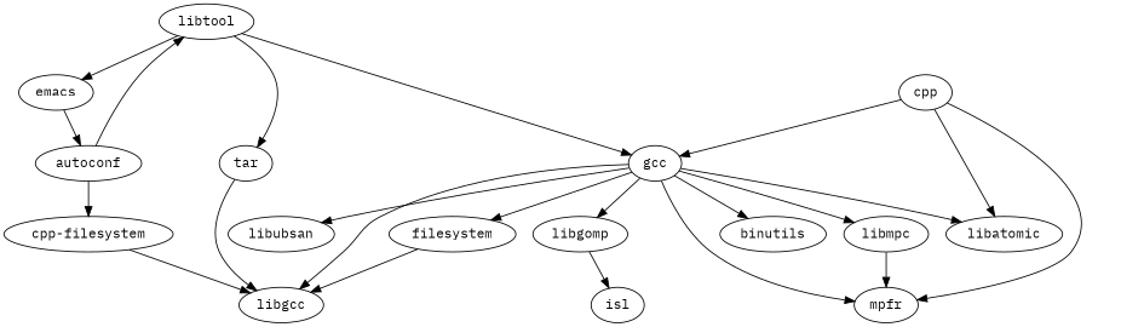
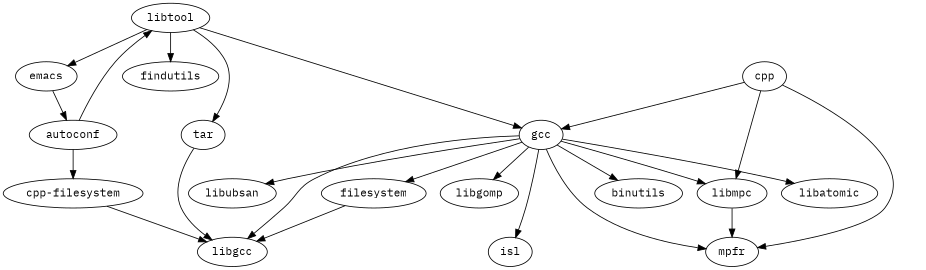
  strict digraph {
    fontname="IBM Plex Mono"
    node [fontname="IBM Plex Mono"]
    edge [fontname="IBM Plex Mono"]
    n1 [label="cpp-filesystem"]
    autoconf
    libtool
    libgcc
    n5 [label=emacs]
    cpp
    libmpc
    mpfr
    gcc
    binutils
    isl
    n12 [label=filesystem]
    libatomic
    libgomp
    libubsan
+   findutils
    tar
    n1 -> libgcc
    autoconf -> n1
    autoconf -> libtool
    libtool -> n5
    libtool -> gcc
+   libtool -> findutils
    libtool -> tar
    n5 -> autoconf
-   cpp -> libatomic
+   cpp -> libmpc
    cpp -> mpfr
    cpp -> gcc
    libmpc -> mpfr
    gcc -> libgcc
    gcc -> libmpc
    gcc -> mpfr
    gcc -> binutils
-   libgomp -> isl
+   gcc -> isl
    gcc -> n12
    gcc -> libatomic
    gcc -> libgomp
    gcc -> libubsan
    n12 -> libgcc
    tar -> libgcc
  }
